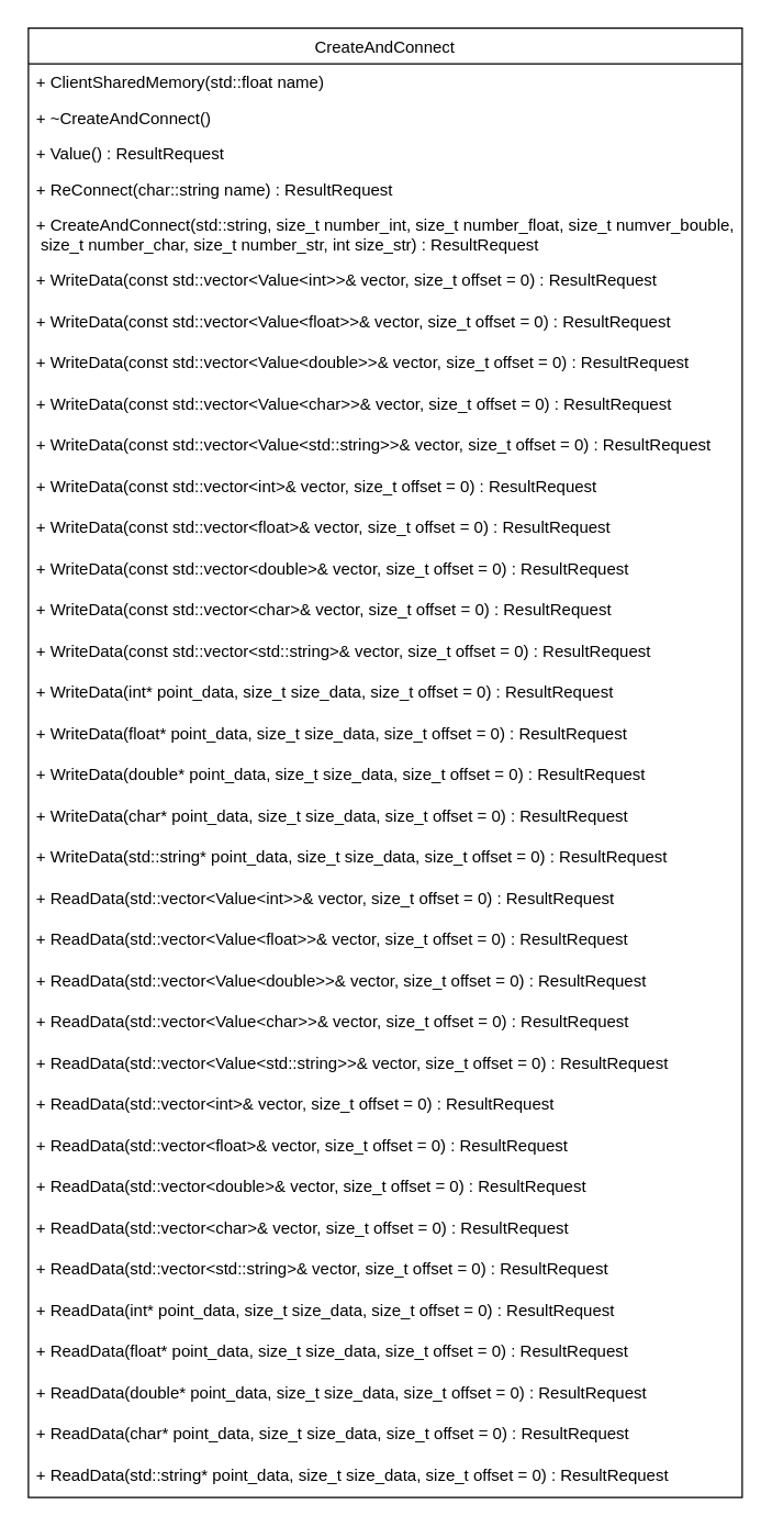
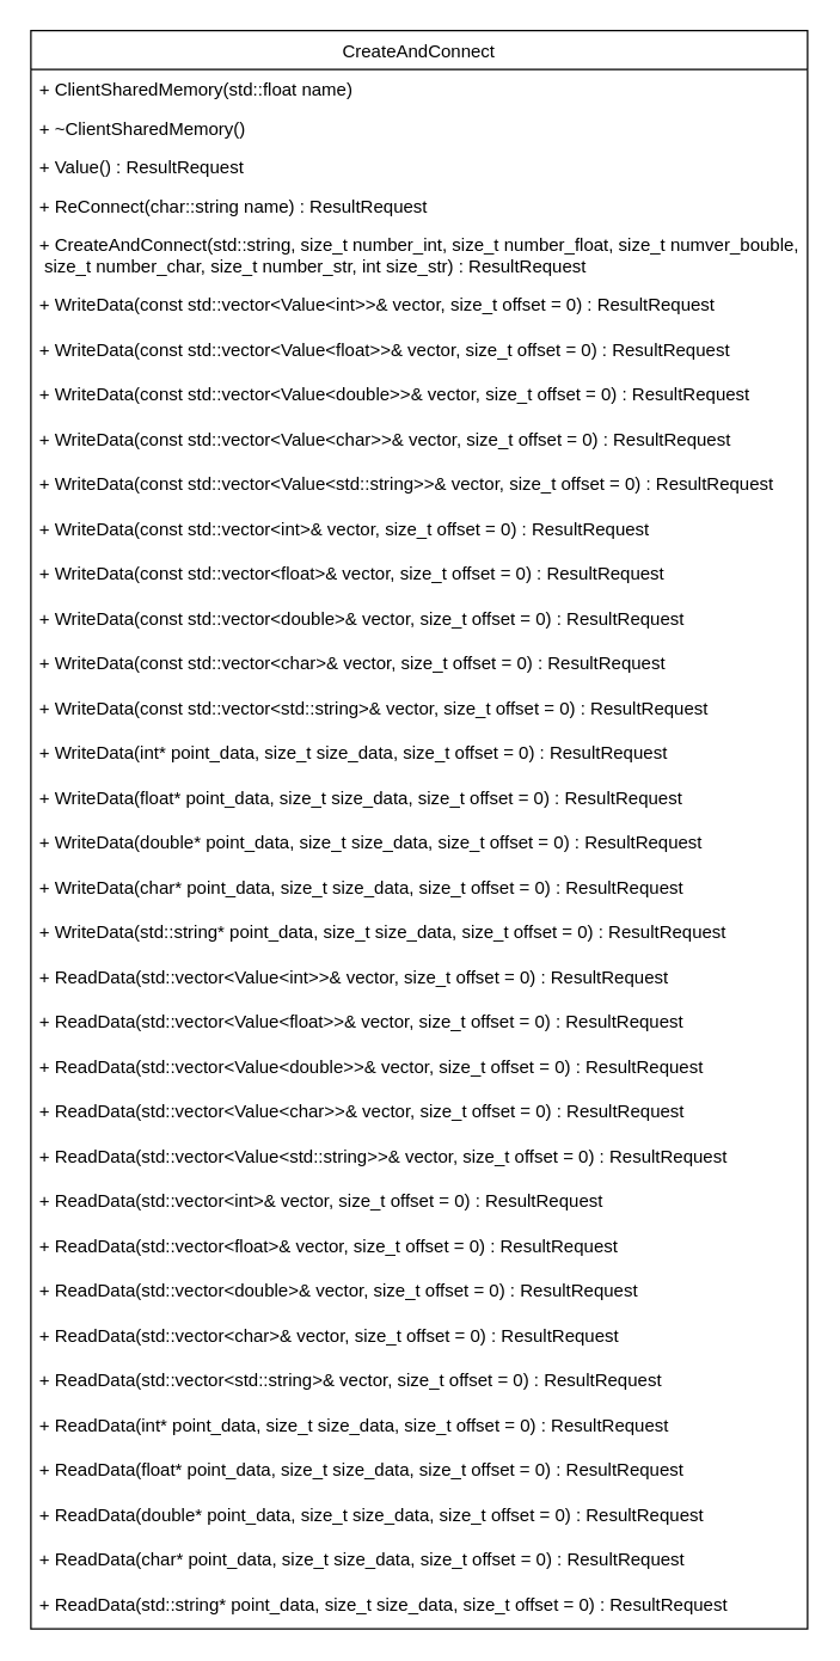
  <mxCell id="0" />
  <mxCell id="1" parent="0" />
  <mxCell id="2" value="CreateAndConnect" style="swimlane;fontStyle=0;childLayout=stackLayout;horizontal=1;startSize=26;fillColor=none;horizontalStack=0;resizeParent=1;resizeParentMax=0;resizeLast=0;collapsible=1;marginBottom=0;" vertex="1" parent="1"><mxGeometry x="20" y="20" width="520" height="1070" as="geometry" /></mxCell>
  <mxCell id="3" value="+ ClientSharedMemory(std::float name)" style="text;strokeColor=none;fillColor=none;align=left;verticalAlign=top;spacingLeft=4;spacingRight=4;overflow=hidden;rotatable=0;points=[[0,0.5],[1,0.5]];portConstraint=eastwest;" vertex="1" parent="2"><mxGeometry y="26" width="520" height="26" as="geometry" /></mxCell>
- <mxCell id="4" value="+ ~CreateAndConnect()" style="text;strokeColor=none;fillColor=none;align=left;verticalAlign=top;spacingLeft=4;spacingRight=4;overflow=hidden;rotatable=0;points=[[0,0.5],[1,0.5]];portConstraint=eastwest;" vertex="1" parent="2"><mxGeometry y="52" width="520" height="26" as="geometry" /></mxCell>
+ <mxCell id="4" value="+ ~ClientSharedMemory()" style="text;strokeColor=none;fillColor=none;align=left;verticalAlign=top;spacingLeft=4;spacingRight=4;overflow=hidden;rotatable=0;points=[[0,0.5],[1,0.5]];portConstraint=eastwest;" vertex="1" parent="2"><mxGeometry y="52" width="520" height="26" as="geometry" /></mxCell>
  <mxCell id="5" value="+ Value() : ResultRequest" style="text;strokeColor=none;fillColor=none;align=left;verticalAlign=top;spacingLeft=4;spacingRight=4;overflow=hidden;rotatable=0;points=[[0,0.5],[1,0.5]];portConstraint=eastwest;" vertex="1" parent="2"><mxGeometry y="78" width="520" height="26" as="geometry" /></mxCell>
  <mxCell id="6" value="+ ReConnect(char::string name) : ResultRequest" style="text;strokeColor=none;fillColor=none;align=left;verticalAlign=top;spacingLeft=4;spacingRight=4;overflow=hidden;rotatable=0;points=[[0,0.5],[1,0.5]];portConstraint=eastwest;" vertex="1" parent="2"><mxGeometry y="104" width="520" height="26" as="geometry" /></mxCell>
  <mxCell id="7" value="+ CreateAndConnect(std::string, size_t number_int, size_t number_float, size_t numver_bouble,&#10; size_t number_char, size_t number_str, int size_str) : ResultRequest" style="text;strokeColor=none;fillColor=none;align=left;verticalAlign=top;spacingLeft=4;spacingRight=4;overflow=hidden;rotatable=0;points=[[0,0.5],[1,0.5]];portConstraint=eastwest;" vertex="1" parent="2"><mxGeometry y="130" width="520" height="40" as="geometry" /></mxCell>
  <mxCell id="8" value="+ WriteData(const std::vector&lt;Value&lt;int&gt;&gt;&amp; vector, size_t offset = 0) : ResultRequest" style="text;strokeColor=none;fillColor=none;align=left;verticalAlign=top;spacingLeft=4;spacingRight=4;overflow=hidden;rotatable=0;points=[[0,0.5],[1,0.5]];portConstraint=eastwest;" vertex="1" parent="2"><mxGeometry y="170" width="520" height="30" as="geometry" /></mxCell>
  <mxCell id="9" value="+ WriteData(const std::vector&lt;Value&lt;float&gt;&gt;&amp; vector, size_t offset = 0) : ResultRequest" style="text;strokeColor=none;fillColor=none;align=left;verticalAlign=top;spacingLeft=4;spacingRight=4;overflow=hidden;rotatable=0;points=[[0,0.5],[1,0.5]];portConstraint=eastwest;" vertex="1" parent="2"><mxGeometry y="200" width="520" height="30" as="geometry" /></mxCell>
  <mxCell id="10" value="+ WriteData(const std::vector&lt;Value&lt;double&gt;&gt;&amp; vector, size_t offset = 0) : ResultRequest" style="text;strokeColor=none;fillColor=none;align=left;verticalAlign=top;spacingLeft=4;spacingRight=4;overflow=hidden;rotatable=0;points=[[0,0.5],[1,0.5]];portConstraint=eastwest;" vertex="1" parent="2"><mxGeometry y="230" width="520" height="30" as="geometry" /></mxCell>
  <mxCell id="11" value="+ WriteData(const std::vector&lt;Value&lt;char&gt;&gt;&amp; vector, size_t offset = 0) : ResultRequest" style="text;strokeColor=none;fillColor=none;align=left;verticalAlign=top;spacingLeft=4;spacingRight=4;overflow=hidden;rotatable=0;points=[[0,0.5],[1,0.5]];portConstraint=eastwest;" vertex="1" parent="2"><mxGeometry y="260" width="520" height="30" as="geometry" /></mxCell>
  <mxCell id="12" value="+ WriteData(const std::vector&lt;Value&lt;std::string&gt;&gt;&amp; vector, size_t offset = 0) : ResultRequest" style="text;strokeColor=none;fillColor=none;align=left;verticalAlign=top;spacingLeft=4;spacingRight=4;overflow=hidden;rotatable=0;points=[[0,0.5],[1,0.5]];portConstraint=eastwest;" vertex="1" parent="2"><mxGeometry y="290" width="520" height="30" as="geometry" /></mxCell>
  <mxCell id="13" value="+ WriteData(const std::vector&lt;int&gt;&amp; vector, size_t offset = 0) : ResultRequest" style="text;strokeColor=none;fillColor=none;align=left;verticalAlign=top;spacingLeft=4;spacingRight=4;overflow=hidden;rotatable=0;points=[[0,0.5],[1,0.5]];portConstraint=eastwest;" vertex="1" parent="2"><mxGeometry y="320" width="520" height="30" as="geometry" /></mxCell>
  <mxCell id="14" value="+ WriteData(const std::vector&lt;float&gt;&amp; vector, size_t offset = 0) : ResultRequest" style="text;strokeColor=none;fillColor=none;align=left;verticalAlign=top;spacingLeft=4;spacingRight=4;overflow=hidden;rotatable=0;points=[[0,0.5],[1,0.5]];portConstraint=eastwest;" vertex="1" parent="2"><mxGeometry y="350" width="520" height="30" as="geometry" /></mxCell>
  <mxCell id="15" value="+ WriteData(const std::vector&lt;double&gt;&amp; vector, size_t offset = 0) : ResultRequest" style="text;strokeColor=none;fillColor=none;align=left;verticalAlign=top;spacingLeft=4;spacingRight=4;overflow=hidden;rotatable=0;points=[[0,0.5],[1,0.5]];portConstraint=eastwest;" vertex="1" parent="2"><mxGeometry y="380" width="520" height="30" as="geometry" /></mxCell>
  <mxCell id="16" value="+ WriteData(const std::vector&lt;char&gt;&amp; vector, size_t offset = 0) : ResultRequest" style="text;strokeColor=none;fillColor=none;align=left;verticalAlign=top;spacingLeft=4;spacingRight=4;overflow=hidden;rotatable=0;points=[[0,0.5],[1,0.5]];portConstraint=eastwest;" vertex="1" parent="2"><mxGeometry y="410" width="520" height="30" as="geometry" /></mxCell>
  <mxCell id="17" value="+ WriteData(const std::vector&lt;std::string&gt;&amp; vector, size_t offset = 0) : ResultRequest" style="text;strokeColor=none;fillColor=none;align=left;verticalAlign=top;spacingLeft=4;spacingRight=4;overflow=hidden;rotatable=0;points=[[0,0.5],[1,0.5]];portConstraint=eastwest;" vertex="1" parent="2"><mxGeometry y="440" width="520" height="30" as="geometry" /></mxCell>
  <mxCell id="18" value="+ WriteData(int* point_data, size_t size_data, size_t offset = 0) : ResultRequest" style="text;strokeColor=none;fillColor=none;align=left;verticalAlign=top;spacingLeft=4;spacingRight=4;overflow=hidden;rotatable=0;points=[[0,0.5],[1,0.5]];portConstraint=eastwest;" vertex="1" parent="2"><mxGeometry y="470" width="520" height="30" as="geometry" /></mxCell>
  <mxCell id="19" value="+ WriteData(float* point_data, size_t size_data, size_t offset = 0) : ResultRequest" style="text;strokeColor=none;fillColor=none;align=left;verticalAlign=top;spacingLeft=4;spacingRight=4;overflow=hidden;rotatable=0;points=[[0,0.5],[1,0.5]];portConstraint=eastwest;" vertex="1" parent="2"><mxGeometry y="500" width="520" height="30" as="geometry" /></mxCell>
  <mxCell id="20" value="+ WriteData(double* point_data, size_t size_data, size_t offset = 0) : ResultRequest" style="text;strokeColor=none;fillColor=none;align=left;verticalAlign=top;spacingLeft=4;spacingRight=4;overflow=hidden;rotatable=0;points=[[0,0.5],[1,0.5]];portConstraint=eastwest;" vertex="1" parent="2"><mxGeometry y="530" width="520" height="30" as="geometry" /></mxCell>
  <mxCell id="21" value="+ WriteData(char* point_data, size_t size_data, size_t offset = 0) : ResultRequest" style="text;strokeColor=none;fillColor=none;align=left;verticalAlign=top;spacingLeft=4;spacingRight=4;overflow=hidden;rotatable=0;points=[[0,0.5],[1,0.5]];portConstraint=eastwest;" vertex="1" parent="2"><mxGeometry y="560" width="520" height="30" as="geometry" /></mxCell>
  <mxCell id="22" value="+ WriteData(std::string* point_data, size_t size_data, size_t offset = 0) : ResultRequest" style="text;strokeColor=none;fillColor=none;align=left;verticalAlign=top;spacingLeft=4;spacingRight=4;overflow=hidden;rotatable=0;points=[[0,0.5],[1,0.5]];portConstraint=eastwest;" vertex="1" parent="2"><mxGeometry y="590" width="520" height="30" as="geometry" /></mxCell>
  <mxCell id="23" value="+ ReadData(std::vector&lt;Value&lt;int&gt;&gt;&amp; vector, size_t offset = 0) : ResultRequest" style="text;strokeColor=none;fillColor=none;align=left;verticalAlign=top;spacingLeft=4;spacingRight=4;overflow=hidden;rotatable=0;points=[[0,0.5],[1,0.5]];portConstraint=eastwest;" vertex="1" parent="2"><mxGeometry y="620" width="520" height="30" as="geometry" /></mxCell>
  <mxCell id="24" value="+ ReadData(std::vector&lt;Value&lt;float&gt;&gt;&amp; vector, size_t offset = 0) : ResultRequest" style="text;strokeColor=none;fillColor=none;align=left;verticalAlign=top;spacingLeft=4;spacingRight=4;overflow=hidden;rotatable=0;points=[[0,0.5],[1,0.5]];portConstraint=eastwest;" vertex="1" parent="2"><mxGeometry y="650" width="520" height="30" as="geometry" /></mxCell>
  <mxCell id="25" value="+ ReadData(std::vector&lt;Value&lt;double&gt;&gt;&amp; vector, size_t offset = 0) : ResultRequest" style="text;strokeColor=none;fillColor=none;align=left;verticalAlign=top;spacingLeft=4;spacingRight=4;overflow=hidden;rotatable=0;points=[[0,0.5],[1,0.5]];portConstraint=eastwest;" vertex="1" parent="2"><mxGeometry y="680" width="520" height="30" as="geometry" /></mxCell>
  <mxCell id="26" value="+ ReadData(std::vector&lt;Value&lt;char&gt;&gt;&amp; vector, size_t offset = 0) : ResultRequest" style="text;strokeColor=none;fillColor=none;align=left;verticalAlign=top;spacingLeft=4;spacingRight=4;overflow=hidden;rotatable=0;points=[[0,0.5],[1,0.5]];portConstraint=eastwest;" vertex="1" parent="2"><mxGeometry y="710" width="520" height="30" as="geometry" /></mxCell>
  <mxCell id="27" value="+ ReadData(std::vector&lt;Value&lt;std::string&gt;&gt;&amp; vector, size_t offset = 0) : ResultRequest" style="text;strokeColor=none;fillColor=none;align=left;verticalAlign=top;spacingLeft=4;spacingRight=4;overflow=hidden;rotatable=0;points=[[0,0.5],[1,0.5]];portConstraint=eastwest;" vertex="1" parent="2"><mxGeometry y="740" width="520" height="30" as="geometry" /></mxCell>
  <mxCell id="28" value="+ ReadData(std::vector&lt;int&gt;&amp; vector, size_t offset = 0) : ResultRequest" style="text;strokeColor=none;fillColor=none;align=left;verticalAlign=top;spacingLeft=4;spacingRight=4;overflow=hidden;rotatable=0;points=[[0,0.5],[1,0.5]];portConstraint=eastwest;" vertex="1" parent="2"><mxGeometry y="770" width="520" height="30" as="geometry" /></mxCell>
  <mxCell id="29" value="+ ReadData(std::vector&lt;float&gt;&amp; vector, size_t offset = 0) : ResultRequest" style="text;strokeColor=none;fillColor=none;align=left;verticalAlign=top;spacingLeft=4;spacingRight=4;overflow=hidden;rotatable=0;points=[[0,0.5],[1,0.5]];portConstraint=eastwest;" vertex="1" parent="2"><mxGeometry y="800" width="520" height="30" as="geometry" /></mxCell>
  <mxCell id="30" value="+ ReadData(std::vector&lt;double&gt;&amp; vector, size_t offset = 0) : ResultRequest" style="text;strokeColor=none;fillColor=none;align=left;verticalAlign=top;spacingLeft=4;spacingRight=4;overflow=hidden;rotatable=0;points=[[0,0.5],[1,0.5]];portConstraint=eastwest;" vertex="1" parent="2"><mxGeometry y="830" width="520" height="30" as="geometry" /></mxCell>
  <mxCell id="31" value="+ ReadData(std::vector&lt;char&gt;&amp; vector, size_t offset = 0) : ResultRequest" style="text;strokeColor=none;fillColor=none;align=left;verticalAlign=top;spacingLeft=4;spacingRight=4;overflow=hidden;rotatable=0;points=[[0,0.5],[1,0.5]];portConstraint=eastwest;" vertex="1" parent="2"><mxGeometry y="860" width="520" height="30" as="geometry" /></mxCell>
  <mxCell id="32" value="+ ReadData(std::vector&lt;std::string&gt;&amp; vector, size_t offset = 0) : ResultRequest" style="text;strokeColor=none;fillColor=none;align=left;verticalAlign=top;spacingLeft=4;spacingRight=4;overflow=hidden;rotatable=0;points=[[0,0.5],[1,0.5]];portConstraint=eastwest;" vertex="1" parent="2"><mxGeometry y="890" width="520" height="30" as="geometry" /></mxCell>
  <mxCell id="33" value="+ ReadData(int* point_data, size_t size_data, size_t offset = 0) : ResultRequest" style="text;strokeColor=none;fillColor=none;align=left;verticalAlign=top;spacingLeft=4;spacingRight=4;overflow=hidden;rotatable=0;points=[[0,0.5],[1,0.5]];portConstraint=eastwest;" vertex="1" parent="2"><mxGeometry y="920" width="520" height="30" as="geometry" /></mxCell>
  <mxCell id="34" value="+ ReadData(float* point_data, size_t size_data, size_t offset = 0) : ResultRequest" style="text;strokeColor=none;fillColor=none;align=left;verticalAlign=top;spacingLeft=4;spacingRight=4;overflow=hidden;rotatable=0;points=[[0,0.5],[1,0.5]];portConstraint=eastwest;" vertex="1" parent="2"><mxGeometry y="950" width="520" height="30" as="geometry" /></mxCell>
  <mxCell id="35" value="+ ReadData(double* point_data, size_t size_data, size_t offset = 0) : ResultRequest" style="text;strokeColor=none;fillColor=none;align=left;verticalAlign=top;spacingLeft=4;spacingRight=4;overflow=hidden;rotatable=0;points=[[0,0.5],[1,0.5]];portConstraint=eastwest;" vertex="1" parent="2"><mxGeometry y="980" width="520" height="30" as="geometry" /></mxCell>
  <mxCell id="36" value="+ ReadData(char* point_data, size_t size_data, size_t offset = 0) : ResultRequest" style="text;strokeColor=none;fillColor=none;align=left;verticalAlign=top;spacingLeft=4;spacingRight=4;overflow=hidden;rotatable=0;points=[[0,0.5],[1,0.5]];portConstraint=eastwest;" vertex="1" parent="2"><mxGeometry y="1010" width="520" height="30" as="geometry" /></mxCell>
  <mxCell id="37" value="+ ReadData(std::string* point_data, size_t size_data, size_t offset = 0) : ResultRequest" style="text;strokeColor=none;fillColor=none;align=left;verticalAlign=top;spacingLeft=4;spacingRight=4;overflow=hidden;rotatable=0;points=[[0,0.5],[1,0.5]];portConstraint=eastwest;" vertex="1" parent="2"><mxGeometry y="1040" width="520" height="30" as="geometry" /></mxCell>
